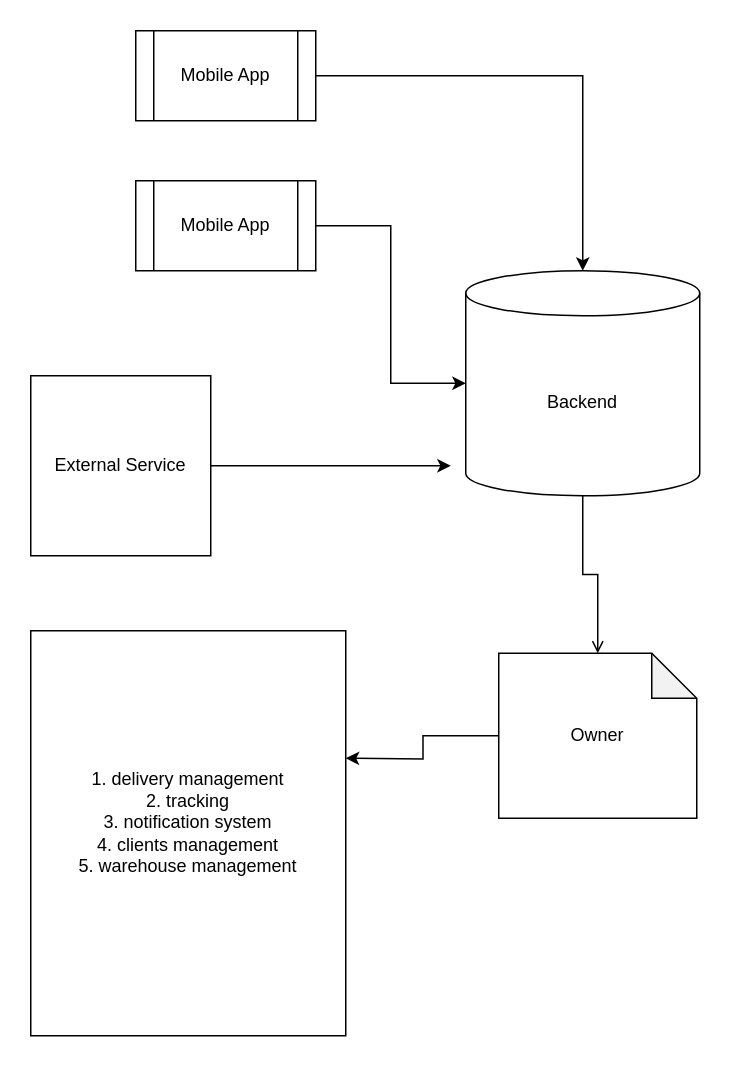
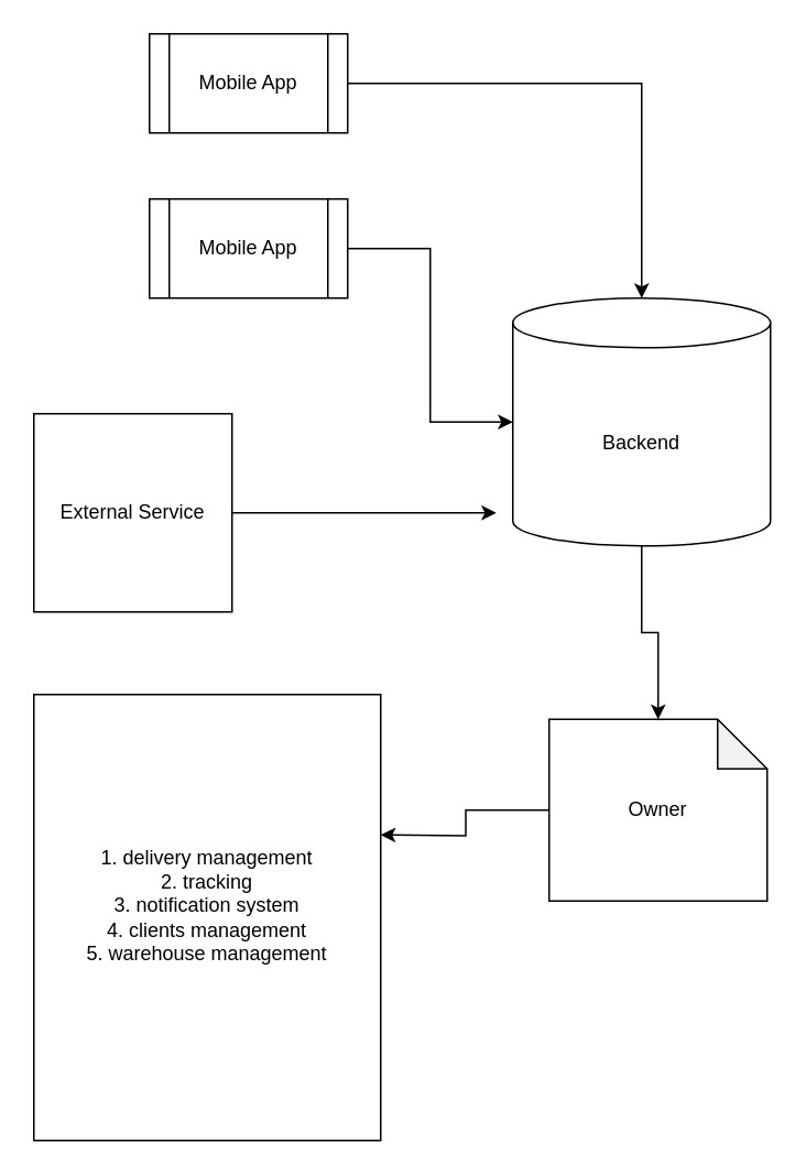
  <mxCell id="0" />
  <mxCell id="1" parent="0" />
- <mxCell id="2" style="edgeStyle=orthogonalEdgeStyle;rounded=0;orthogonalLoop=1;jettySize=auto;html=1;endArrow=open;" edge="1" parent="1" source="3" target="11"><mxGeometry relative="1" as="geometry" /></mxCell>
+ <mxCell id="2" style="edgeStyle=orthogonalEdgeStyle;rounded=0;orthogonalLoop=1;jettySize=auto;html=1;" edge="1" parent="1" source="3" target="11"><mxGeometry relative="1" as="geometry" /></mxCell>
  <mxCell id="3" value="Backend" style="shape=cylinder3;whiteSpace=wrap;html=1;boundedLbl=1;backgroundOutline=1;size=15;" vertex="1" parent="1"><mxGeometry x="310" y="180" width="156" height="150" as="geometry" /></mxCell>
  <mxCell id="4" style="edgeStyle=orthogonalEdgeStyle;rounded=0;orthogonalLoop=1;jettySize=auto;html=1;" edge="1" parent="1" source="5" target="3"><mxGeometry relative="1" as="geometry" /></mxCell>
  <mxCell id="5" value="Mobile App" style="shape=process;whiteSpace=wrap;html=1;backgroundOutline=1;" vertex="1" parent="1"><mxGeometry x="90" y="20" width="120" height="60" as="geometry" /></mxCell>
  <mxCell id="6" style="edgeStyle=orthogonalEdgeStyle;rounded=0;orthogonalLoop=1;jettySize=auto;html=1;" edge="1" parent="1" source="7" target="3"><mxGeometry relative="1" as="geometry" /></mxCell>
  <mxCell id="7" value="Mobile App" style="shape=process;whiteSpace=wrap;html=1;backgroundOutline=1;" vertex="1" parent="1"><mxGeometry x="90" y="120" width="120" height="60" as="geometry" /></mxCell>
  <mxCell id="8" style="edgeStyle=orthogonalEdgeStyle;rounded=0;orthogonalLoop=1;jettySize=auto;html=1;" edge="1" parent="1" source="9"><mxGeometry relative="1" as="geometry"><mxPoint x="300" y="310" as="targetPoint" /></mxGeometry></mxCell>
  <mxCell id="9" value="External Service" style="whiteSpace=wrap;html=1;rounded=0;" vertex="1" parent="1"><mxGeometry x="20" y="250" width="120" height="120" as="geometry" /></mxCell>
  <mxCell id="10" style="edgeStyle=orthogonalEdgeStyle;rounded=0;orthogonalLoop=1;jettySize=auto;html=1;" edge="1" parent="1" source="11"><mxGeometry relative="1" as="geometry"><mxPoint x="230" y="505" as="targetPoint" /></mxGeometry></mxCell>
  <mxCell id="11" value="Owner" style="shape=note;whiteSpace=wrap;html=1;backgroundOutline=1;darkOpacity=0.05;" vertex="1" parent="1"><mxGeometry x="332" y="435" width="132" height="110" as="geometry" /></mxCell>
  <mxCell id="12" value="1. delivery management&lt;div&gt;2. tracking&lt;/div&gt;&lt;div&gt;3. notification system&lt;/div&gt;&lt;div&gt;4. clients management&lt;/div&gt;&lt;div&gt;5. warehouse management&lt;/div&gt;&lt;div&gt;&lt;br&gt;&lt;/div&gt;" style="rounded=0;whiteSpace=wrap;html=1;" vertex="1" parent="1"><mxGeometry x="20" y="420" width="210" height="270" as="geometry" /></mxCell>
